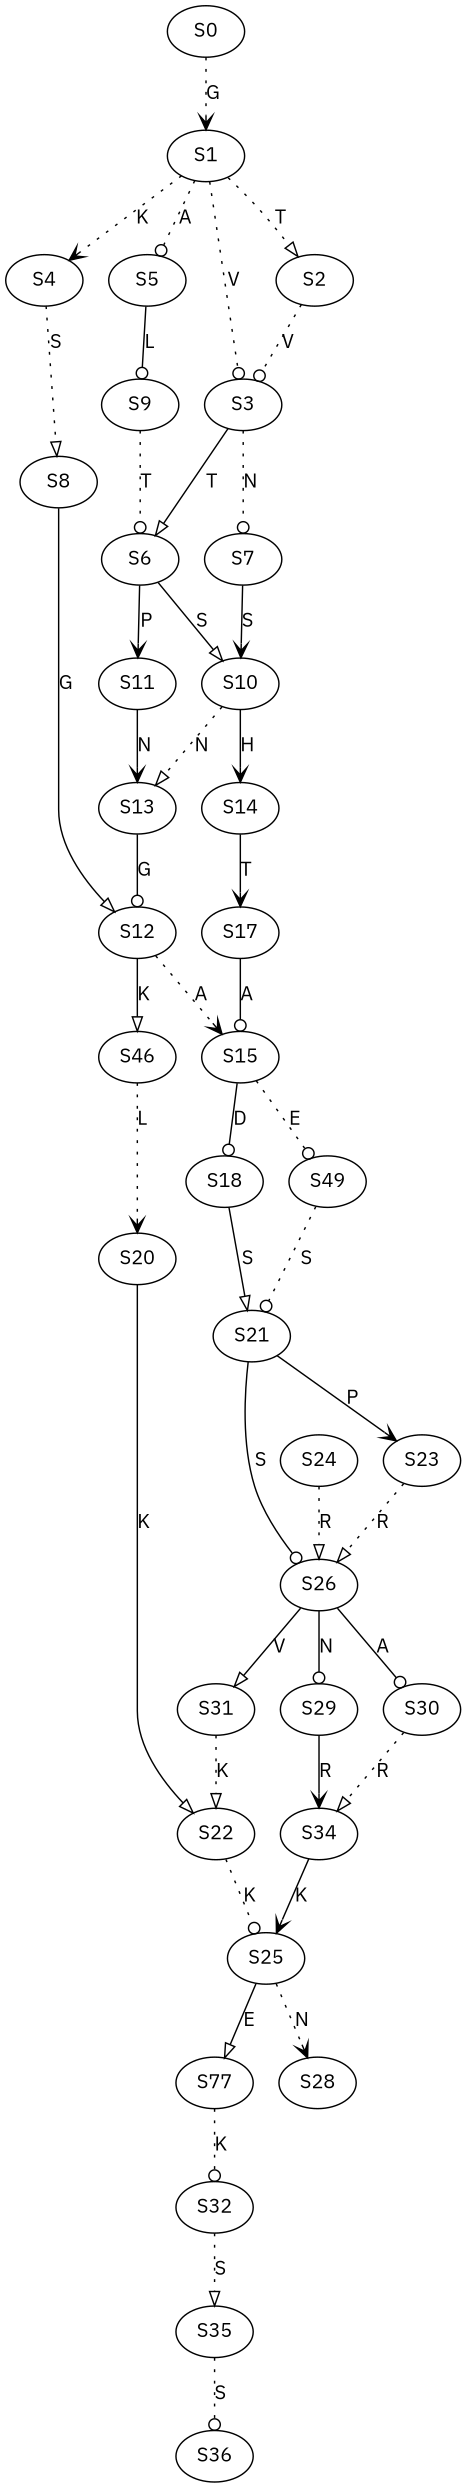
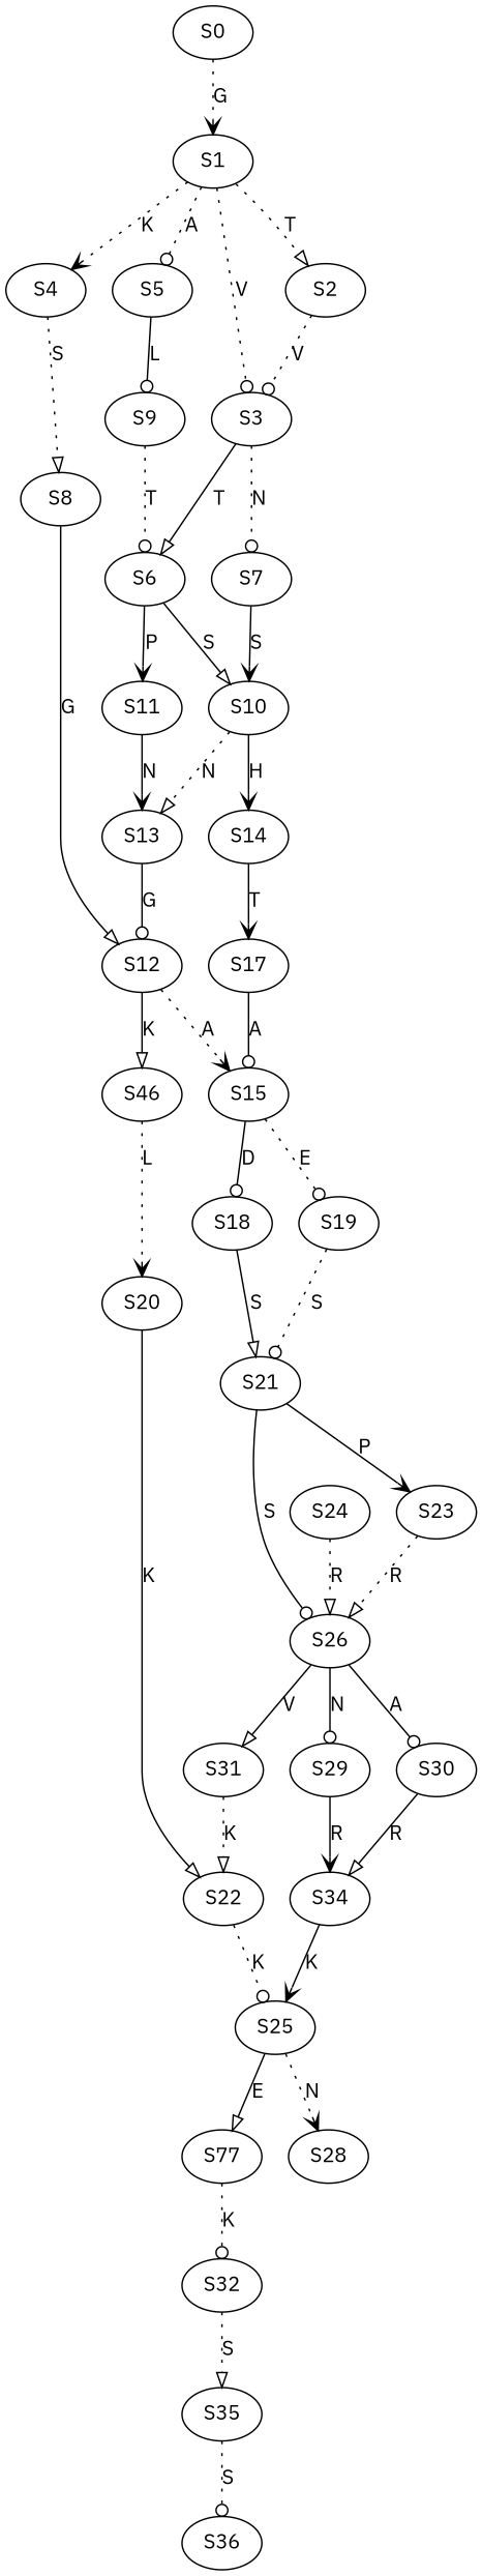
  strict digraph {
    fontname="IBM Plex Sans"
    node [fontname="IBM Plex Sans"]
    edge [arrowhead=odot fontname="IBM Plex Sans" style=solid]
    S0
    S1
    S2
    S3
    S4
    S5
    S6
    S7
    S8
    S9
    S10
    S11
    S12
    S13
    S14
    S15
    n17 [label=S46]
    S17
    S18
-   S19 [label=S49]
+   S19
    S20
    S21
    S22
    S23
    S26
    S25
    S24
    n28 [label=S77]
    S28
    S29
    S30
    S31
    S32
    S34
    S35
    S36
    S0 -> S1 [arrowhead=vee label=G style=dotted]
    S1 -> S2 [arrowhead=onormal label=T style=dotted]
    S1 -> S3 [label=V style=dotted]
    S1 -> S4 [arrowhead=vee label=K style=dotted]
    S1 -> S5 [label=A style=dotted]
    S2 -> S3 [label=V style=dotted]
    S3 -> S6 [arrowhead=onormal label=T]
    S3 -> S7 [label=N style=dotted]
    S4 -> S8 [arrowhead=onormal label=S style=dotted]
    S5 -> S9 [label=L]
    S6 -> S10 [arrowhead=onormal label=S]
    S6 -> S11 [arrowhead=vee label=P]
    S7 -> S10 [arrowhead=vee label=S]
    S8 -> S12 [arrowhead=onormal label=G]
    S9 -> S6 [label=T style=dotted]
    S10 -> S13 [arrowhead=onormal label=N style=dotted]
    S10 -> S14 [arrowhead=vee label=H]
    S11 -> S13 [arrowhead=vee label=N]
    S12 -> S15 [arrowhead=vee label=A style=dotted]
    S12 -> n17 [arrowhead=onormal label=K]
    S13 -> S12 [label=G]
    S14 -> S17 [arrowhead=vee label=T]
    S15 -> S18 [label=D]
    S15 -> S19 [label=E style=dotted]
    n17 -> S20 [arrowhead=vee label=L style=dotted]
    S17 -> S15 [label=A]
    S18 -> S21 [arrowhead=onormal label=S]
    S19 -> S21 [label=S style=dotted]
    S20 -> S22 [arrowhead=onormal label=K]
    S21 -> S23 [arrowhead=vee label=P]
    S21 -> S26 [label=S]
    S22 -> S25 [label=K style=dotted]
    S23 -> S26 [arrowhead=onormal label=R style=dotted]
    S26 -> S29 [label=N]
    S26 -> S30 [label=A]
    S26 -> S31 [arrowhead=onormal label=V]
    S25 -> n28 [arrowhead=onormal label=E]
    S25 -> S28 [arrowhead=vee label=N style=dotted]
    S24 -> S26 [arrowhead=onormal label=R style=dotted]
    n28 -> S32 [label=K style=dotted]
    S29 -> S34 [arrowhead=vee label=R]
-   S30 -> S34 [arrowhead=onormal label=R style=dotted]
+   S30 -> S34 [arrowhead=onormal label=R]
    S31 -> S22 [arrowhead=onormal label=K style=dotted]
    S32 -> S35 [arrowhead=onormal label=S style=dotted]
    S34 -> S25 [arrowhead=vee label=K]
    S35 -> S36 [label=S style=dotted]
  }
